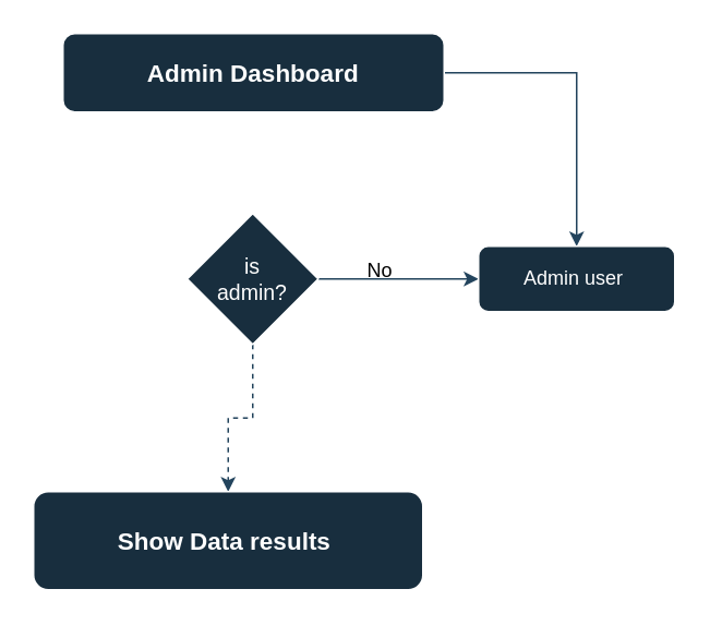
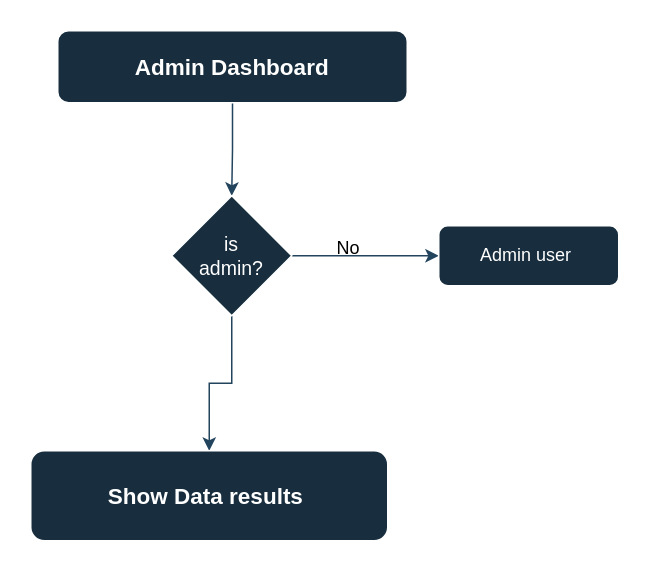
  <mxCell id="0" />
  <mxCell id="1" parent="0" />
- <mxCell id="2" value="" style="edgeStyle=orthogonalEdgeStyle;rounded=0;orthogonalLoop=1;jettySize=auto;html=1;strokeColor=#23445D;" edge="1" parent="1" source="3" target="5"><mxGeometry relative="1" as="geometry" /></mxCell>
+ <mxCell id="2" value="" style="edgeStyle=orthogonalEdgeStyle;rounded=0;orthogonalLoop=1;jettySize=auto;html=1;strokeColor=#23445D;" edge="1" parent="1" source="3" target="7"><mxGeometry relative="1" as="geometry" /></mxCell>
  <mxCell id="3" value="Admin Dashboard" style="rounded=1;whiteSpace=wrap;html=1;fontSize=15;glass=0;strokeWidth=1;shadow=0;labelBackgroundColor=none;fillColor=#182E3E;strokeColor=#FFFFFF;fontColor=#FFFFFF;fontStyle=1" vertex="1" parent="1"><mxGeometry x="38" y="20" width="233" height="48" as="geometry" /></mxCell>
  <mxCell id="4" value="" style="edgeStyle=orthogonalEdgeStyle;rounded=0;orthogonalLoop=1;jettySize=auto;html=1;strokeColor=#23445D;" edge="1" parent="1"><mxGeometry relative="1" as="geometry"><mxPoint x="194" y="170" as="sourcePoint" /><mxPoint x="292" y="170" as="targetPoint" /></mxGeometry></mxCell>
  <mxCell id="5" value="Admin user&amp;nbsp;" style="rounded=1;whiteSpace=wrap;html=1;strokeColor=#FFFFFF;fontColor=#FFFFFF;fillColor=#182E3E;" vertex="1" parent="1"><mxGeometry x="292" y="150" width="120" height="40" as="geometry" /></mxCell>
- <mxCell id="6" value="" style="edgeStyle=orthogonalEdgeStyle;rounded=0;orthogonalLoop=1;jettySize=auto;html=1;strokeColor=#23445D;dashed=1;" edge="1" parent="1" source="7" target="9"><mxGeometry relative="1" as="geometry" /></mxCell>
+ <mxCell id="6" value="" style="edgeStyle=orthogonalEdgeStyle;rounded=0;orthogonalLoop=1;jettySize=auto;html=1;strokeColor=#23445D;" edge="1" parent="1" source="7" target="9"><mxGeometry relative="1" as="geometry" /></mxCell>
  <mxCell id="7" value="is &lt;br&gt;admin?" style="rhombus;whiteSpace=wrap;html=1;strokeColor=#FFFFFF;fontColor=#FFFFFF;fillColor=#182E3E;fontSize=13;" vertex="1" parent="1"><mxGeometry x="114" y="130" width="80" height="80" as="geometry" /></mxCell>
  <mxCell id="8" value="No" style="text;html=1;strokeColor=none;fillColor=none;align=center;verticalAlign=middle;whiteSpace=wrap;rounded=0;fontColor=default;" vertex="1" parent="1"><mxGeometry x="202" y="150" width="60" height="30" as="geometry" /></mxCell>
  <mxCell id="9" value="Show Data results&amp;nbsp;" style="rounded=1;whiteSpace=wrap;html=1;fontSize=15;fillColor=#182E3E;strokeColor=#FFFFFF;fontColor=#FFFFFF;fontStyle=1" vertex="1" parent="1"><mxGeometry x="20" y="300" width="238" height="60" as="geometry" /></mxCell>
